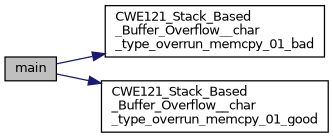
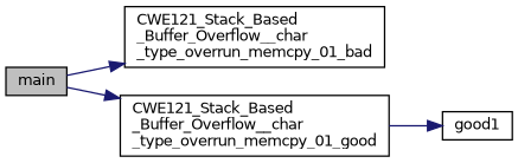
  digraph {
    rankdir=LR
    node [color=black fillcolor=white fontname=Helvetica fontsize=10 shape=record style=filled]
    edge [color=midnightblue fontname=Helvetica fontsize=10 labelfontname=Helvetica labelfontsize=10 style=solid]
    n1 [fillcolor=grey75 fontcolor=black height=0.2 label=main width=0.4]
    n2 [height=0.2 label="CWE121_Stack_Based\l_Buffer_Overflow__char\l_type_overrun_memcpy_01_bad" width=0.4]
    n3 [height=0.2 label="CWE121_Stack_Based\l_Buffer_Overflow__char\l_type_overrun_memcpy_01_good" width=0.4]
+   n4 [height=0.2 label=good1 width=0.4]
    n1 -> n2
    n1 -> n3
+   n3 -> n4
  }
